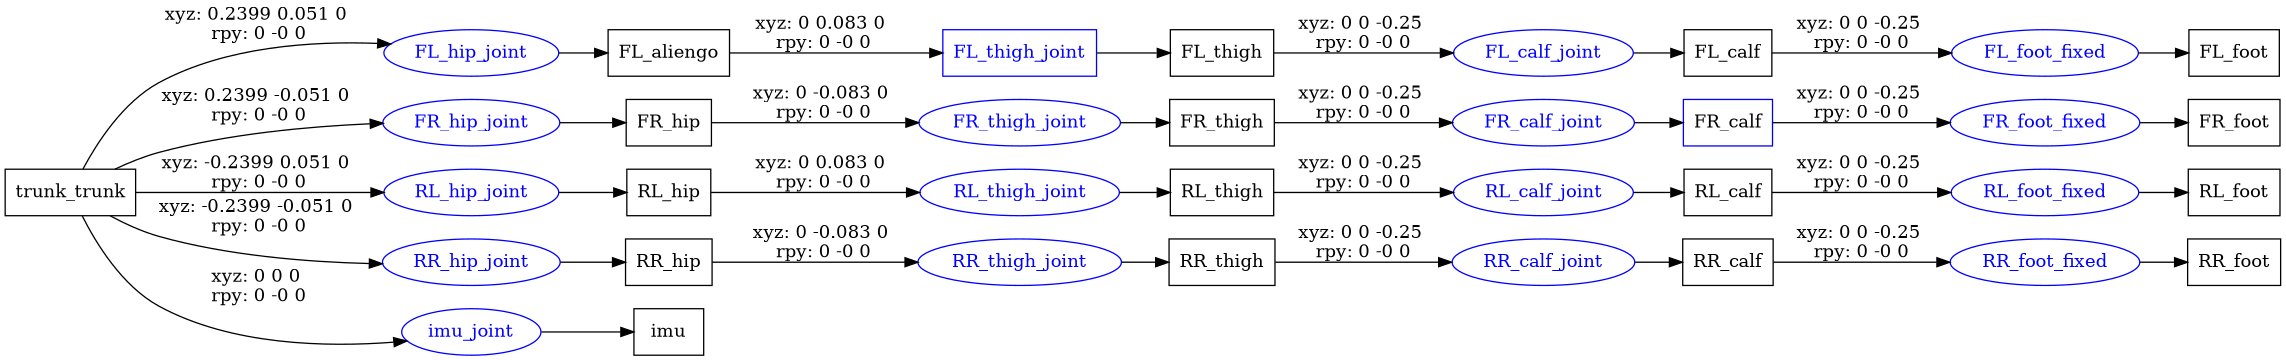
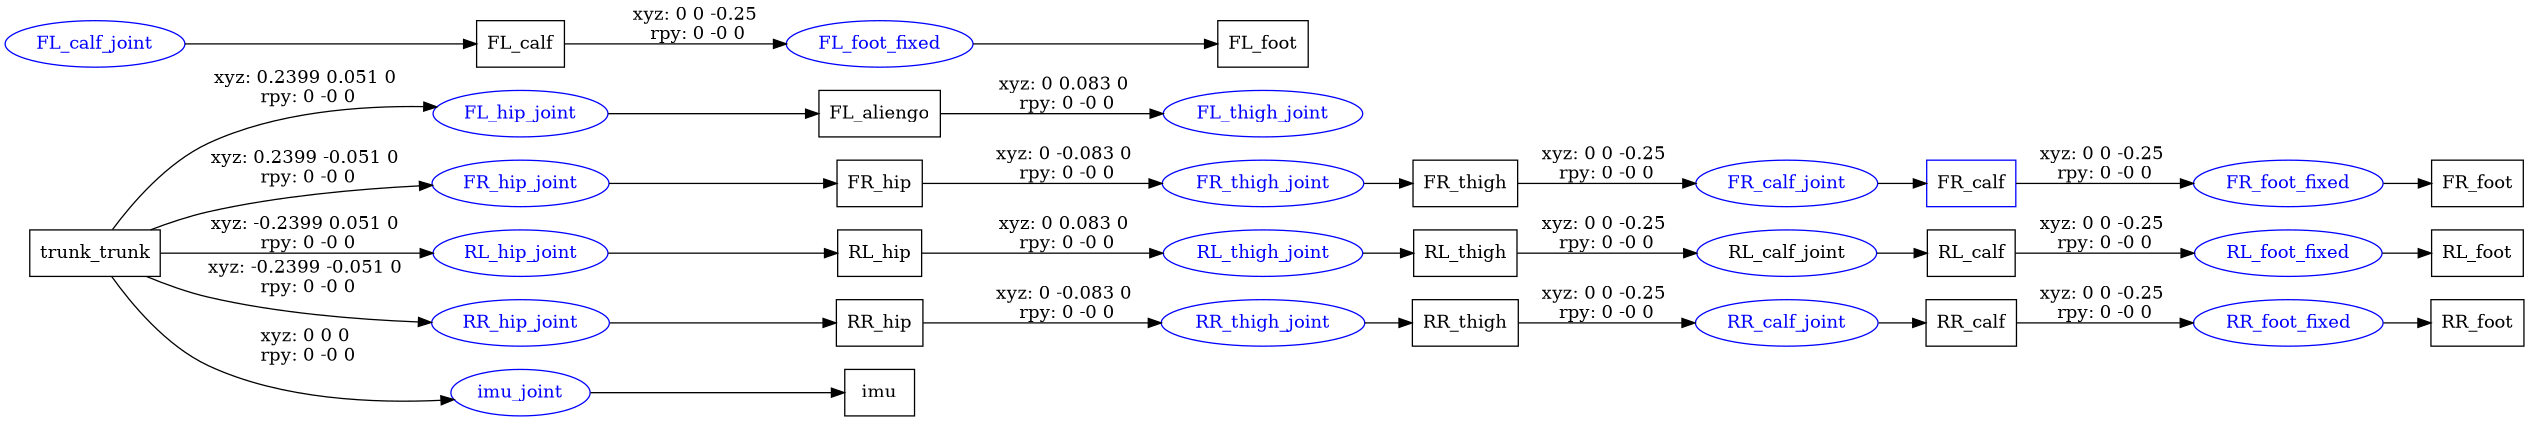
  digraph {
    rankdir=LR
    node [shape=box color=blue]
    n1 [label=trunk_trunk color=""]
    FL_hip_joint [fontcolor=blue shape=ellipse]
    FR_hip_joint [fontcolor=blue shape=ellipse]
    RL_hip_joint [fontcolor=blue shape=ellipse]
    RR_hip_joint [fontcolor=blue shape=ellipse]
    imu_joint [fontcolor=blue shape=ellipse]
    n7 [label=FL_aliengo color=""]
    n8 [label=FR_hip color=""]
    n9 [label=RL_hip color=""]
    n10 [label=RR_hip color=""]
    n11 [label=imu color=""]
-   FL_thigh_joint [fontcolor=blue]
-   n13 [label=FL_thigh color=""]
+   FL_thigh_joint [fontcolor=blue shape=ellipse]
    FL_calf_joint [fontcolor=blue shape=ellipse]
    n15 [label=FL_calf color=""]
    FL_foot_fixed [fontcolor=blue shape=ellipse]
    n17 [label=FL_foot color=""]
    FR_thigh_joint [fontcolor=blue shape=ellipse]
    n19 [label=FR_thigh color=""]
    FR_calf_joint [fontcolor=blue shape=ellipse]
    n21 [label=FR_calf]
    FR_foot_fixed [fontcolor=blue shape=ellipse]
    n23 [label=FR_foot color=""]
    RL_thigh_joint [fontcolor=blue shape=ellipse]
    n25 [label=RL_thigh color=""]
-   RL_calf_joint [fontcolor=blue shape=ellipse]
+   RL_calf_joint [fontcolor=black shape=ellipse]
    n27 [label=RL_calf color=""]
    RL_foot_fixed [fontcolor=blue shape=ellipse]
    n29 [label=RL_foot color=""]
    RR_thigh_joint [fontcolor=blue shape=ellipse]
    n31 [label=RR_thigh color=""]
    RR_calf_joint [fontcolor=blue shape=ellipse]
    n33 [label=RR_calf color=""]
    RR_foot_fixed [fontcolor=blue shape=ellipse]
    n35 [label=RR_foot color=""]
    n1 -> FL_hip_joint [label="xyz: 0.2399 0.051 0 \nrpy: 0 -0 0"]
    n1 -> FR_hip_joint [label="xyz: 0.2399 -0.051 0 \nrpy: 0 -0 0"]
    n1 -> RL_hip_joint [label="xyz: -0.2399 0.051 0 \nrpy: 0 -0 0"]
    n1 -> RR_hip_joint [label="xyz: -0.2399 -0.051 0 \nrpy: 0 -0 0"]
    n1 -> imu_joint [label="xyz: 0 0 0 \nrpy: 0 -0 0"]
    FL_hip_joint -> n7
    FR_hip_joint -> n8
    RL_hip_joint -> n9
    RR_hip_joint -> n10
    imu_joint -> n11
    n7 -> FL_thigh_joint [label="xyz: 0 0.083 0 \nrpy: 0 -0 0"]
    n8 -> FR_thigh_joint [label="xyz: 0 -0.083 0 \nrpy: 0 -0 0"]
    n9 -> RL_thigh_joint [label="xyz: 0 0.083 0 \nrpy: 0 -0 0"]
    n10 -> RR_thigh_joint [label="xyz: 0 -0.083 0 \nrpy: 0 -0 0"]
-   FL_thigh_joint -> n13
-   n13 -> FL_calf_joint [label="xyz: 0 0 -0.25 \nrpy: 0 -0 0"]
    FL_calf_joint -> n15
    n15 -> FL_foot_fixed [label="xyz: 0 0 -0.25 \nrpy: 0 -0 0"]
    FL_foot_fixed -> n17
    FR_thigh_joint -> n19
    n19 -> FR_calf_joint [label="xyz: 0 0 -0.25 \nrpy: 0 -0 0"]
    FR_calf_joint -> n21
    n21 -> FR_foot_fixed [label="xyz: 0 0 -0.25 \nrpy: 0 -0 0"]
    FR_foot_fixed -> n23
    RL_thigh_joint -> n25
    n25 -> RL_calf_joint [label="xyz: 0 0 -0.25 \nrpy: 0 -0 0"]
    RL_calf_joint -> n27
    n27 -> RL_foot_fixed [label="xyz: 0 0 -0.25 \nrpy: 0 -0 0"]
    RL_foot_fixed -> n29
    RR_thigh_joint -> n31
    n31 -> RR_calf_joint [label="xyz: 0 0 -0.25 \nrpy: 0 -0 0"]
    RR_calf_joint -> n33
    n33 -> RR_foot_fixed [label="xyz: 0 0 -0.25 \nrpy: 0 -0 0"]
    RR_foot_fixed -> n35
  }
